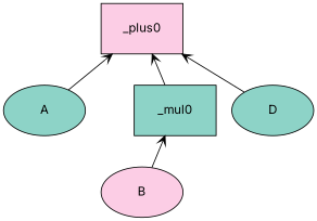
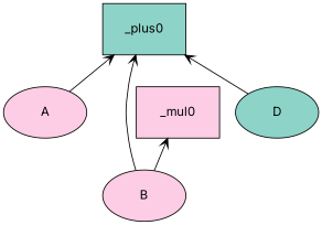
  digraph {
    fontname=Inter
    node [fillcolor="#fccde5" fixedsize=true fontname=Inter shape=oval style=filled]
    edge [arrowtail=open dir=back fontname=Inter]
-   n1 [fillcolor="#8dd3c7" height=0.8034 label=A width=1.3]
+   n1 [height=0.8034 label=A width=1.3]
    n2 [height=0.8034 label=B width=1.3]
-   n3 [fillcolor="#8dd3c7" height=0.8034 label=_mul0 shape=box width=1.3]
+   n3 [height=0.8034 label=_mul0 shape=box width=1.3]
    n4 [fillcolor="#8dd3c7" height=0.8034 label=D width=1.3]
-   n5 [height=0.8034 label=_plus0 shape=box width=1.3]
+   n5 [fillcolor="#8dd3c7" height=0.8034 label=_plus0 shape=box width=1.3]
    n3 -> n2
    n5 -> n1
-   n5 -> n3
+   n5 -> n2
    n5 -> n4
  }
